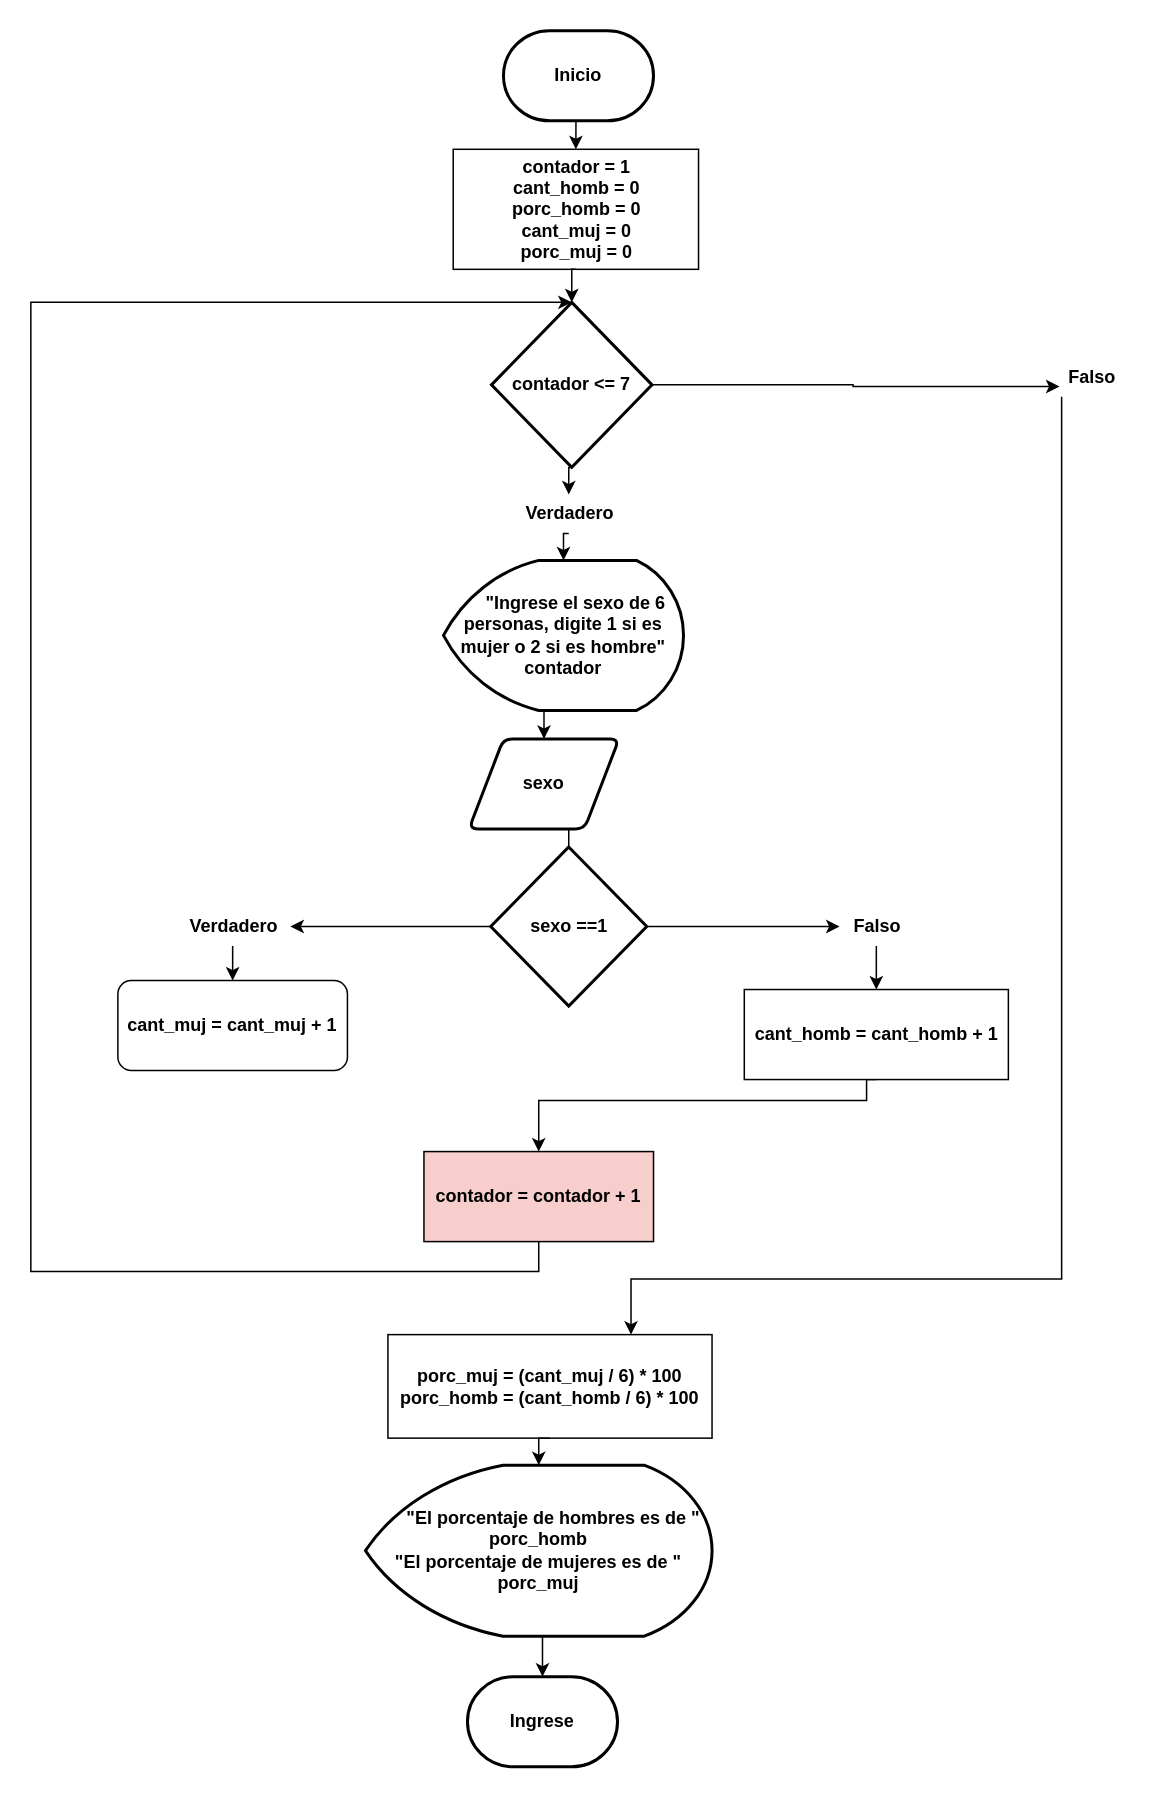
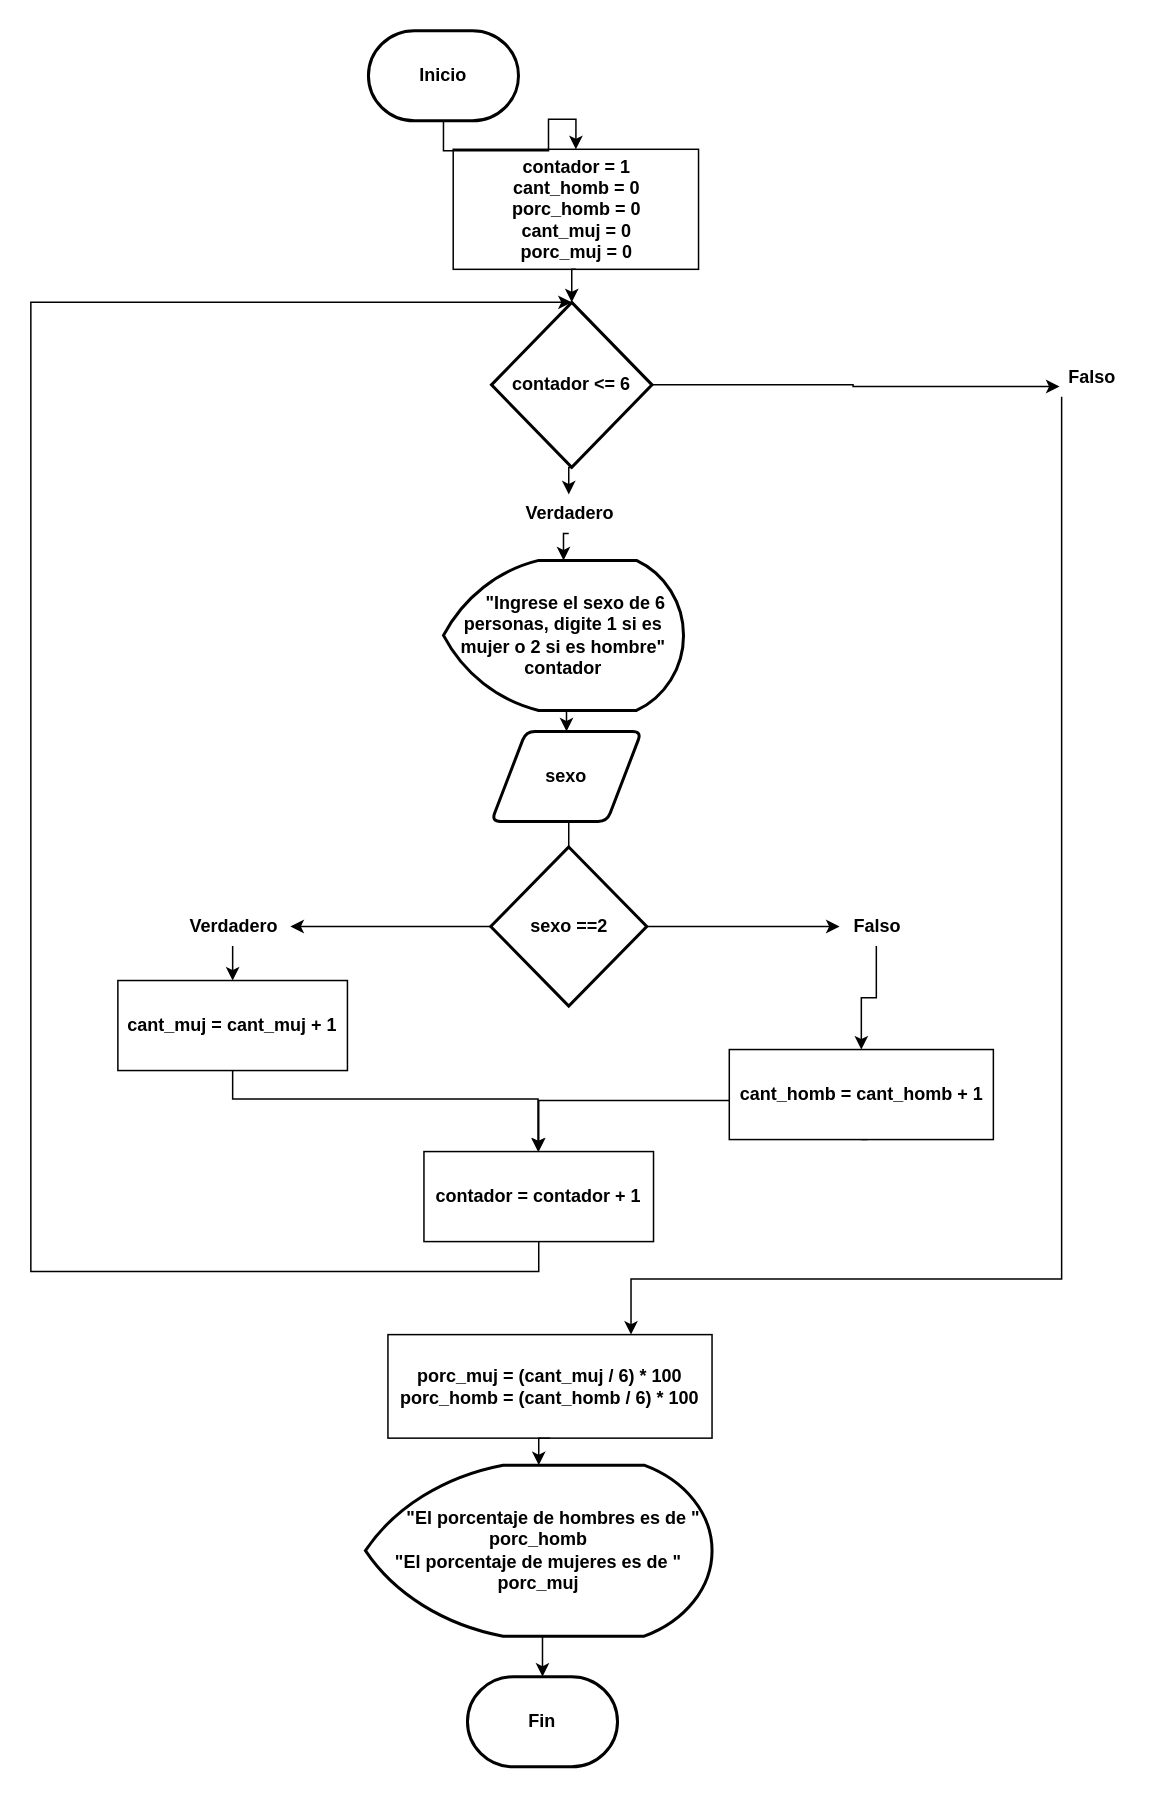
  <mxCell id="0" />
  <mxCell id="1" parent="0" />
- <mxCell id="2" value="&lt;b&gt;contador = contador + 1&lt;/b&gt;" style="rounded=0;whiteSpace=wrap;html=1;fillColor=#f8cecc;" vertex="1" parent="1"><mxGeometry x="282" y="767" width="153" height="60" as="geometry" /></mxCell>
- <mxCell id="4" value="&lt;b&gt;cant_muj = cant_muj + 1&lt;/b&gt;" style="whiteSpace=wrap;html=1;rounded=1;" vertex="1" parent="1"><mxGeometry x="78" y="653" width="153" height="60" as="geometry" /></mxCell>
+ <mxCell id="2" value="&lt;b&gt;contador = contador + 1&lt;/b&gt;" style="rounded=0;whiteSpace=wrap;html=1;" vertex="1" parent="1"><mxGeometry x="282" y="767" width="153" height="60" as="geometry" /></mxCell>
+ <mxCell id="3" style="edgeStyle=orthogonalEdgeStyle;rounded=0;orthogonalLoop=1;jettySize=auto;html=1;" edge="1" parent="1" source="4" target="2"><mxGeometry relative="1" as="geometry"><Array as="points"><mxPoint x="155" y="732" /><mxPoint x="358" y="732" /></Array></mxGeometry></mxCell>
+ <mxCell id="4" value="&lt;b&gt;cant_muj = cant_muj + 1&lt;/b&gt;" style="rounded=0;whiteSpace=wrap;html=1;" vertex="1" parent="1"><mxGeometry x="78" y="653" width="153" height="60" as="geometry" /></mxCell>
  <mxCell id="5" value="&lt;b&gt;contador = 1&lt;/b&gt;&lt;div&gt;&lt;b&gt;cant_homb = 0&lt;/b&gt;&lt;/div&gt;&lt;div&gt;&lt;b&gt;porc_homb = 0&lt;/b&gt;&lt;/div&gt;&lt;div&gt;&lt;b&gt;cant_muj = 0&lt;/b&gt;&lt;/div&gt;&lt;div&gt;&lt;b&gt;porc_muj = 0&lt;/b&gt;&lt;/div&gt;" style="rounded=0;whiteSpace=wrap;html=1;" vertex="1" parent="1"><mxGeometry x="301.5" y="99" width="163.5" height="80" as="geometry" /></mxCell>
  <mxCell id="6" value="&lt;b&gt;porc_muj = (cant_muj / 6) * 100&lt;/b&gt;&lt;div&gt;&lt;b&gt;porc_homb = (cant_homb / 6) * 100&lt;/b&gt;&lt;br&gt;&lt;/div&gt;" style="rounded=0;whiteSpace=wrap;html=1;" vertex="1" parent="1"><mxGeometry x="258" y="889" width="216" height="69" as="geometry" /></mxCell>
  <mxCell id="7" style="edgeStyle=orthogonalEdgeStyle;rounded=0;orthogonalLoop=1;jettySize=auto;html=1;exitX=0.5;exitY=1;exitDx=0;exitDy=0;entryX=0.5;entryY=0;entryDx=0;entryDy=0;" edge="1" parent="1" source="8" target="2"><mxGeometry relative="1" as="geometry"><Array as="points"><mxPoint x="577" y="733" /><mxPoint x="358" y="733" /></Array></mxGeometry></mxCell>
- <mxCell id="8" value="&lt;b&gt;cant_homb = cant_homb + 1&lt;/b&gt;" style="rounded=0;whiteSpace=wrap;html=1;" vertex="1" parent="1"><mxGeometry x="495.5" y="659" width="176" height="60" as="geometry" /></mxCell>
- <mxCell id="9" value="&lt;b&gt;Ingrese&lt;/b&gt;" style="strokeWidth=2;html=1;shape=mxgraph.flowchart.terminator;whiteSpace=wrap;" vertex="1" parent="1"><mxGeometry x="311" y="1117" width="100" height="60" as="geometry" /></mxCell>
+ <mxCell id="8" value="&lt;b&gt;cant_homb = cant_homb + 1&lt;/b&gt;" style="rounded=0;whiteSpace=wrap;html=1;" vertex="1" parent="1"><mxGeometry x="485.5" y="699" width="176" height="60" as="geometry" /></mxCell>
+ <mxCell id="9" value="&lt;b&gt;Fin&lt;/b&gt;" style="strokeWidth=2;html=1;shape=mxgraph.flowchart.terminator;whiteSpace=wrap;" vertex="1" parent="1"><mxGeometry x="311" y="1117" width="100" height="60" as="geometry" /></mxCell>
  <mxCell id="10" style="edgeStyle=orthogonalEdgeStyle;rounded=0;orthogonalLoop=1;jettySize=auto;html=1;exitX=0.5;exitY=1;exitDx=0;exitDy=0;exitPerimeter=0;entryX=0.5;entryY=0;entryDx=0;entryDy=0;" edge="1" parent="1" source="11" target="5"><mxGeometry relative="1" as="geometry" /></mxCell>
- <mxCell id="11" value="&lt;b&gt;Inicio&lt;/b&gt;" style="strokeWidth=2;html=1;shape=mxgraph.flowchart.terminator;whiteSpace=wrap;" vertex="1" parent="1"><mxGeometry x="335" y="20" width="100" height="60" as="geometry" /></mxCell>
- <mxCell id="12" value="&lt;b&gt;contador &amp;lt;= 7&lt;/b&gt;" style="strokeWidth=2;html=1;shape=mxgraph.flowchart.decision;whiteSpace=wrap;" vertex="1" parent="1"><mxGeometry x="327" y="201" width="107" height="110" as="geometry" /></mxCell>
+ <mxCell id="11" value="&lt;b&gt;Inicio&lt;/b&gt;" style="strokeWidth=2;html=1;shape=mxgraph.flowchart.terminator;whiteSpace=wrap;" vertex="1" parent="1"><mxGeometry x="245" y="20" width="100" height="60" as="geometry" /></mxCell>
+ <mxCell id="12" value="&lt;b&gt;contador &amp;lt;= 6&lt;/b&gt;" style="strokeWidth=2;html=1;shape=mxgraph.flowchart.decision;whiteSpace=wrap;" vertex="1" parent="1"><mxGeometry x="327" y="201" width="107" height="110" as="geometry" /></mxCell>
  <mxCell id="13" style="edgeStyle=orthogonalEdgeStyle;rounded=0;orthogonalLoop=1;jettySize=auto;html=1;exitX=0.5;exitY=1;exitDx=0;exitDy=0;exitPerimeter=0;entryX=0.5;entryY=0;entryDx=0;entryDy=0;" edge="1" parent="1" source="14" target="19"><mxGeometry relative="1" as="geometry" /></mxCell>
  <mxCell id="14" value="&lt;b&gt;&amp;nbsp; &amp;nbsp; &amp;nbsp;&quot;Ingrese el sexo de 6 personas, digite 1 si es mujer o 2 si es hombre&quot;&lt;/b&gt;&lt;div&gt;&lt;b&gt;contador&lt;/b&gt;&lt;/div&gt;" style="strokeWidth=2;html=1;shape=mxgraph.flowchart.display;whiteSpace=wrap;" vertex="1" parent="1"><mxGeometry x="295" y="373" width="160" height="100" as="geometry" /></mxCell>
  <mxCell id="15" value="&lt;b&gt;&amp;nbsp; &amp;nbsp; &amp;nbsp; &quot;El porcentaje de hombres es de &quot;&lt;/b&gt;&lt;div&gt;&lt;b&gt;porc_homb&lt;/b&gt;&lt;/div&gt;&lt;div&gt;&lt;b&gt;&quot;El porcentaje de mujeres es de &quot;&lt;/b&gt;&lt;/div&gt;&lt;div&gt;&lt;b&gt;porc_muj&lt;/b&gt;&lt;/div&gt;" style="strokeWidth=2;html=1;shape=mxgraph.flowchart.display;whiteSpace=wrap;" vertex="1" parent="1"><mxGeometry x="243" y="976" width="231" height="114" as="geometry" /></mxCell>
  <mxCell id="16" style="edgeStyle=orthogonalEdgeStyle;rounded=0;orthogonalLoop=1;jettySize=auto;html=1;exitX=0;exitY=0.5;exitDx=0;exitDy=0;exitPerimeter=0;" edge="1" parent="1" source="18" target="21"><mxGeometry relative="1" as="geometry" /></mxCell>
  <mxCell id="17" style="edgeStyle=orthogonalEdgeStyle;rounded=0;orthogonalLoop=1;jettySize=auto;html=1;exitX=1;exitY=0.5;exitDx=0;exitDy=0;exitPerimeter=0;" edge="1" parent="1" source="18" target="23"><mxGeometry relative="1" as="geometry" /></mxCell>
- <mxCell id="18" value="&lt;b&gt;sexo ==1&lt;/b&gt;" style="strokeWidth=2;html=1;shape=mxgraph.flowchart.decision;whiteSpace=wrap;" vertex="1" parent="1"><mxGeometry x="326.5" y="564" width="104" height="106" as="geometry" /></mxCell>
- <mxCell id="19" value="&lt;b&gt;sexo&lt;/b&gt;" style="shape=parallelogram;html=1;strokeWidth=2;perimeter=parallelogramPerimeter;whiteSpace=wrap;rounded=1;arcSize=12;size=0.23;" vertex="1" parent="1"><mxGeometry x="312" y="492" width="100" height="60" as="geometry" /></mxCell>
+ <mxCell id="18" value="&lt;b&gt;sexo ==2&lt;/b&gt;" style="strokeWidth=2;html=1;shape=mxgraph.flowchart.decision;whiteSpace=wrap;" vertex="1" parent="1"><mxGeometry x="326.5" y="564" width="104" height="106" as="geometry" /></mxCell>
+ <mxCell id="19" value="&lt;b&gt;sexo&lt;/b&gt;" style="shape=parallelogram;html=1;strokeWidth=2;perimeter=parallelogramPerimeter;whiteSpace=wrap;rounded=1;arcSize=12;size=0.23;" vertex="1" parent="1"><mxGeometry x="327" y="487" width="100" height="60" as="geometry" /></mxCell>
  <mxCell id="20" style="edgeStyle=orthogonalEdgeStyle;rounded=0;orthogonalLoop=1;jettySize=auto;html=1;" edge="1" parent="1" source="21" target="4"><mxGeometry relative="1" as="geometry" /></mxCell>
  <mxCell id="21" value="&lt;b&gt;Verdadero&lt;/b&gt;" style="text;html=1;align=center;verticalAlign=middle;resizable=0;points=[];autosize=1;strokeColor=none;fillColor=none;" vertex="1" parent="1"><mxGeometry x="116" y="604" width="77" height="26" as="geometry" /></mxCell>
  <mxCell id="22" style="edgeStyle=orthogonalEdgeStyle;rounded=0;orthogonalLoop=1;jettySize=auto;html=1;entryX=0.5;entryY=0;entryDx=0;entryDy=0;" edge="1" parent="1" source="23" target="8"><mxGeometry relative="1" as="geometry" /></mxCell>
  <mxCell id="23" value="&lt;b&gt;Falso&lt;/b&gt;" style="text;html=1;align=center;verticalAlign=middle;resizable=0;points=[];autosize=1;strokeColor=none;fillColor=none;" vertex="1" parent="1"><mxGeometry x="559" y="604" width="49" height="26" as="geometry" /></mxCell>
  <mxCell id="24" style="edgeStyle=orthogonalEdgeStyle;rounded=0;orthogonalLoop=1;jettySize=auto;html=1;exitX=0.5;exitY=1;exitDx=0;exitDy=0;entryX=0.5;entryY=0;entryDx=0;entryDy=0;entryPerimeter=0;" edge="1" parent="1" source="5" target="12"><mxGeometry relative="1" as="geometry" /></mxCell>
  <mxCell id="25" style="edgeStyle=orthogonalEdgeStyle;rounded=0;orthogonalLoop=1;jettySize=auto;html=1;exitX=0.5;exitY=1;exitDx=0;exitDy=0;exitPerimeter=0;entryX=0.5;entryY=0;entryDx=0;entryDy=0;entryPerimeter=0;" edge="1" parent="1" source="29" target="14"><mxGeometry relative="1" as="geometry" /></mxCell>
  <mxCell id="26" style="edgeStyle=orthogonalEdgeStyle;rounded=0;orthogonalLoop=1;jettySize=auto;html=1;exitX=0.5;exitY=1;exitDx=0;exitDy=0;entryX=0.5;entryY=0;entryDx=0;entryDy=0;entryPerimeter=0;endArrow=none;" edge="1" parent="1" source="19" target="18"><mxGeometry relative="1" as="geometry" /></mxCell>
  <mxCell id="27" style="edgeStyle=orthogonalEdgeStyle;rounded=0;orthogonalLoop=1;jettySize=auto;html=1;exitX=0.5;exitY=1;exitDx=0;exitDy=0;entryX=0.5;entryY=0;entryDx=0;entryDy=0;entryPerimeter=0;" edge="1" parent="1" source="2" target="12"><mxGeometry relative="1" as="geometry"><Array as="points"><mxPoint x="358" y="847" /><mxPoint x="20" y="847" /><mxPoint x="20" y="201" /></Array></mxGeometry></mxCell>
  <mxCell id="28" value="" style="edgeStyle=orthogonalEdgeStyle;rounded=0;orthogonalLoop=1;jettySize=auto;html=1;exitX=0.5;exitY=1;exitDx=0;exitDy=0;exitPerimeter=0;entryX=0.5;entryY=0;entryDx=0;entryDy=0;entryPerimeter=0;" edge="1" parent="1" source="12" target="29"><mxGeometry relative="1" as="geometry"><mxPoint x="381" y="311" as="sourcePoint" /><mxPoint x="381" y="357" as="targetPoint" /></mxGeometry></mxCell>
  <mxCell id="29" value="&lt;b&gt;Verdadero&lt;/b&gt;" style="text;html=1;align=center;verticalAlign=middle;resizable=0;points=[];autosize=1;strokeColor=none;fillColor=none;" vertex="1" parent="1"><mxGeometry x="340" y="329" width="77" height="26" as="geometry" /></mxCell>
  <mxCell id="30" style="edgeStyle=orthogonalEdgeStyle;rounded=0;orthogonalLoop=1;jettySize=auto;html=1;entryX=0.75;entryY=0;entryDx=0;entryDy=0;" edge="1" parent="1" source="31" target="6"><mxGeometry relative="1" as="geometry"><Array as="points"><mxPoint x="707" y="852" /><mxPoint x="420" y="852" /></Array></mxGeometry></mxCell>
  <mxCell id="31" value="&lt;b&gt;Falso&lt;/b&gt;" style="text;html=1;align=center;verticalAlign=middle;resizable=0;points=[];autosize=1;strokeColor=none;fillColor=none;" vertex="1" parent="1"><mxGeometry x="702" y="238" width="49" height="26" as="geometry" /></mxCell>
  <mxCell id="32" style="edgeStyle=orthogonalEdgeStyle;rounded=0;orthogonalLoop=1;jettySize=auto;html=1;exitX=1;exitY=0.5;exitDx=0;exitDy=0;exitPerimeter=0;entryX=0.073;entryY=0.736;entryDx=0;entryDy=0;entryPerimeter=0;" edge="1" parent="1" source="12" target="31"><mxGeometry relative="1" as="geometry" /></mxCell>
  <mxCell id="33" style="edgeStyle=orthogonalEdgeStyle;rounded=0;orthogonalLoop=1;jettySize=auto;html=1;exitX=0.5;exitY=1;exitDx=0;exitDy=0;entryX=0.5;entryY=0;entryDx=0;entryDy=0;entryPerimeter=0;" edge="1" parent="1" source="6" target="15"><mxGeometry relative="1" as="geometry" /></mxCell>
  <mxCell id="34" style="edgeStyle=orthogonalEdgeStyle;rounded=0;orthogonalLoop=1;jettySize=auto;html=1;exitX=0.5;exitY=1;exitDx=0;exitDy=0;exitPerimeter=0;entryX=0.5;entryY=0;entryDx=0;entryDy=0;entryPerimeter=0;" edge="1" parent="1" source="15" target="9"><mxGeometry relative="1" as="geometry" /></mxCell>
